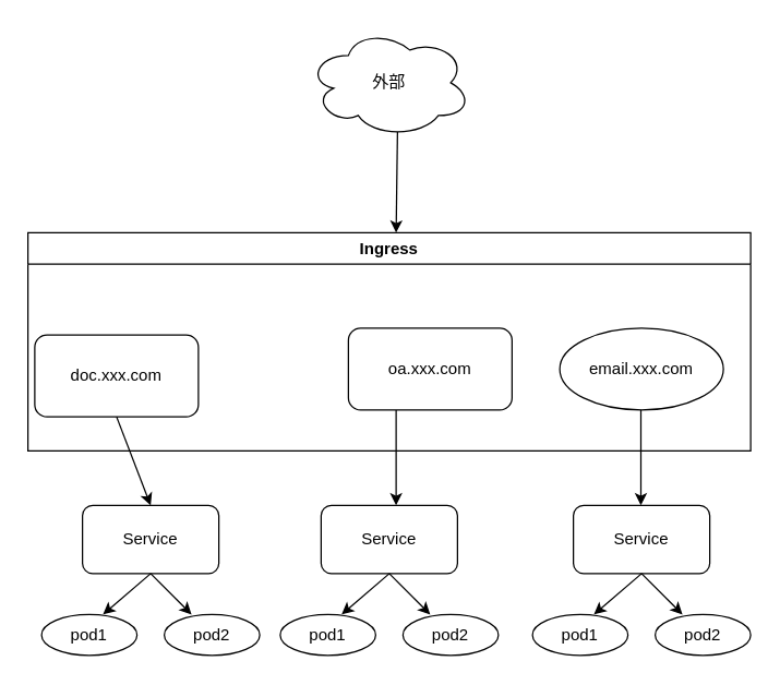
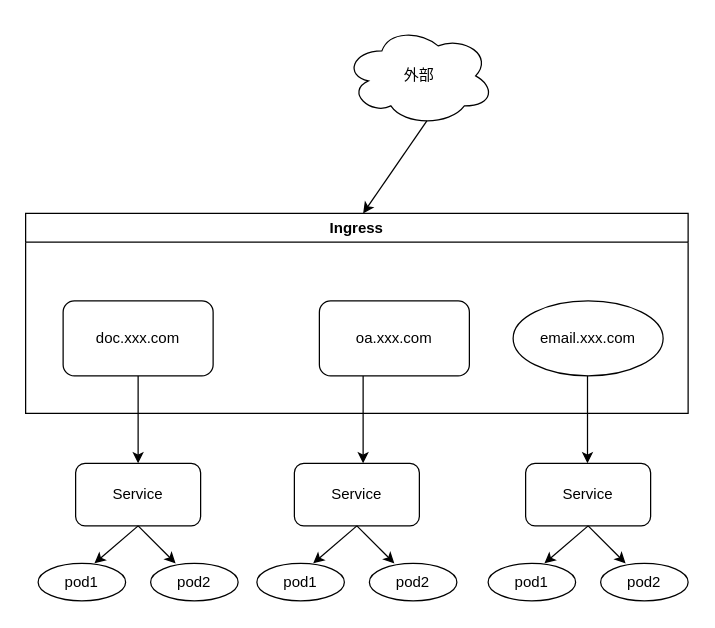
  <mxCell id="0" />
  <mxCell id="1" parent="0" />
- <mxCell id="2" value="外部" style="ellipse;shape=cloud;whiteSpace=wrap;html=1;" vertex="1" parent="1"><mxGeometry x="225" y="20" width="120" height="80" as="geometry" /></mxCell>
+ <mxCell id="2" value="外部" style="ellipse;shape=cloud;whiteSpace=wrap;html=1;" vertex="1" parent="1"><mxGeometry x="275" y="20" width="120" height="80" as="geometry" /></mxCell>
  <mxCell id="3" value="Ingress" style="swimlane;startSize=23;" vertex="1" parent="1"><mxGeometry x="20" y="170" width="530" height="160" as="geometry" /></mxCell>
- <mxCell id="4" value="doc.xxx.com" style="rounded=1;whiteSpace=wrap;html=1;" vertex="1" parent="3"><mxGeometry x="5" y="75" width="120" height="60" as="geometry" /></mxCell>
+ <mxCell id="4" value="doc.xxx.com" style="rounded=1;whiteSpace=wrap;html=1;" vertex="1" parent="3"><mxGeometry x="30" y="70" width="120" height="60" as="geometry" /></mxCell>
  <mxCell id="5" value="oa.xxx.com" style="rounded=1;whiteSpace=wrap;html=1;" vertex="1" parent="3"><mxGeometry x="235" y="70" width="120" height="60" as="geometry" /></mxCell>
  <mxCell id="6" value="email.xxx.com" style="ellipse;whiteSpace=wrap;html=1;" vertex="1" parent="3"><mxGeometry x="390" y="70" width="120" height="60" as="geometry" /></mxCell>
  <mxCell id="7" value="" style="endArrow=classic;html=1;rounded=0;entryX=0.5;entryY=0;entryDx=0;entryDy=0;exitX=0.5;exitY=1;exitDx=0;exitDy=0;" edge="1" parent="3"><mxGeometry width="50" height="50" relative="1" as="geometry"><mxPoint x="270" y="130" as="sourcePoint" /><mxPoint x="270" y="200" as="targetPoint" /></mxGeometry></mxCell>
  <mxCell id="8" value="" style="endArrow=classic;html=1;rounded=0;entryX=0.5;entryY=0;entryDx=0;entryDy=0;exitX=0.5;exitY=1;exitDx=0;exitDy=0;" edge="1" parent="3"><mxGeometry width="50" height="50" relative="1" as="geometry"><mxPoint x="449.5" y="130" as="sourcePoint" /><mxPoint x="449.5" y="200" as="targetPoint" /></mxGeometry></mxCell>
  <mxCell id="9" value="Service" style="rounded=1;whiteSpace=wrap;html=1;" vertex="1" parent="1"><mxGeometry x="60" y="370" width="100" height="50" as="geometry" /></mxCell>
  <mxCell id="10" value="pod1" style="ellipse;whiteSpace=wrap;html=1;" vertex="1" parent="1"><mxGeometry x="30" y="450" width="70" height="30" as="geometry" /></mxCell>
  <mxCell id="11" value="pod2" style="ellipse;whiteSpace=wrap;html=1;" vertex="1" parent="1"><mxGeometry x="120" y="450" width="70" height="30" as="geometry" /></mxCell>
  <mxCell id="12" value="" style="endArrow=classic;html=1;rounded=0;exitX=0.5;exitY=1;exitDx=0;exitDy=0;entryX=0.643;entryY=0;entryDx=0;entryDy=0;entryPerimeter=0;" edge="1" parent="1" source="9" target="10"><mxGeometry width="50" height="50" relative="1" as="geometry"><mxPoint x="50" y="510" as="sourcePoint" /><mxPoint x="100" y="460" as="targetPoint" /></mxGeometry></mxCell>
  <mxCell id="13" value="" style="endArrow=classic;html=1;rounded=0;exitX=0.5;exitY=1;exitDx=0;exitDy=0;" edge="1" parent="1" source="9"><mxGeometry width="50" height="50" relative="1" as="geometry"><mxPoint x="120" y="430" as="sourcePoint" /><mxPoint x="140" y="450" as="targetPoint" /></mxGeometry></mxCell>
  <mxCell id="14" value="Service" style="rounded=1;whiteSpace=wrap;html=1;" vertex="1" parent="1"><mxGeometry x="235" y="370" width="100" height="50" as="geometry" /></mxCell>
  <mxCell id="15" value="pod1" style="ellipse;whiteSpace=wrap;html=1;" vertex="1" parent="1"><mxGeometry x="205" y="450" width="70" height="30" as="geometry" /></mxCell>
  <mxCell id="16" value="pod2" style="ellipse;whiteSpace=wrap;html=1;" vertex="1" parent="1"><mxGeometry x="295" y="450" width="70" height="30" as="geometry" /></mxCell>
  <mxCell id="17" value="" style="endArrow=classic;html=1;rounded=0;exitX=0.5;exitY=1;exitDx=0;exitDy=0;entryX=0.643;entryY=0;entryDx=0;entryDy=0;entryPerimeter=0;" edge="1" parent="1" source="14" target="15"><mxGeometry width="50" height="50" relative="1" as="geometry"><mxPoint x="225" y="510" as="sourcePoint" /><mxPoint x="275" y="460" as="targetPoint" /></mxGeometry></mxCell>
  <mxCell id="18" value="" style="endArrow=classic;html=1;rounded=0;exitX=0.5;exitY=1;exitDx=0;exitDy=0;" edge="1" parent="1" source="14"><mxGeometry width="50" height="50" relative="1" as="geometry"><mxPoint x="295" y="430" as="sourcePoint" /><mxPoint x="315" y="450" as="targetPoint" /></mxGeometry></mxCell>
  <mxCell id="19" value="Service" style="rounded=1;whiteSpace=wrap;html=1;" vertex="1" parent="1"><mxGeometry x="420" y="370" width="100" height="50" as="geometry" /></mxCell>
  <mxCell id="20" value="pod1" style="ellipse;whiteSpace=wrap;html=1;" vertex="1" parent="1"><mxGeometry x="390" y="450" width="70" height="30" as="geometry" /></mxCell>
  <mxCell id="21" value="pod2" style="ellipse;whiteSpace=wrap;html=1;" vertex="1" parent="1"><mxGeometry x="480" y="450" width="70" height="30" as="geometry" /></mxCell>
  <mxCell id="22" value="" style="endArrow=classic;html=1;rounded=0;exitX=0.5;exitY=1;exitDx=0;exitDy=0;entryX=0.643;entryY=0;entryDx=0;entryDy=0;entryPerimeter=0;" edge="1" parent="1" source="19" target="20"><mxGeometry width="50" height="50" relative="1" as="geometry"><mxPoint x="410" y="510" as="sourcePoint" /><mxPoint x="460" y="460" as="targetPoint" /></mxGeometry></mxCell>
  <mxCell id="23" value="" style="endArrow=classic;html=1;rounded=0;exitX=0.5;exitY=1;exitDx=0;exitDy=0;" edge="1" parent="1" source="19"><mxGeometry width="50" height="50" relative="1" as="geometry"><mxPoint x="480" y="430" as="sourcePoint" /><mxPoint x="500" y="450" as="targetPoint" /></mxGeometry></mxCell>
  <mxCell id="24" value="" style="endArrow=classic;html=1;rounded=0;exitX=0.55;exitY=0.95;exitDx=0;exitDy=0;exitPerimeter=0;" edge="1" parent="1" source="2"><mxGeometry width="50" height="50" relative="1" as="geometry"><mxPoint x="310" y="200" as="sourcePoint" /><mxPoint x="290" y="170" as="targetPoint" /></mxGeometry></mxCell>
  <mxCell id="25" value="" style="endArrow=classic;html=1;rounded=0;entryX=0.5;entryY=0;entryDx=0;entryDy=0;exitX=0.5;exitY=1;exitDx=0;exitDy=0;" edge="1" parent="1" source="4" target="9"><mxGeometry width="50" height="50" relative="1" as="geometry"><mxPoint x="110" y="310" as="sourcePoint" /><mxPoint x="170" y="380" as="targetPoint" /></mxGeometry></mxCell>
